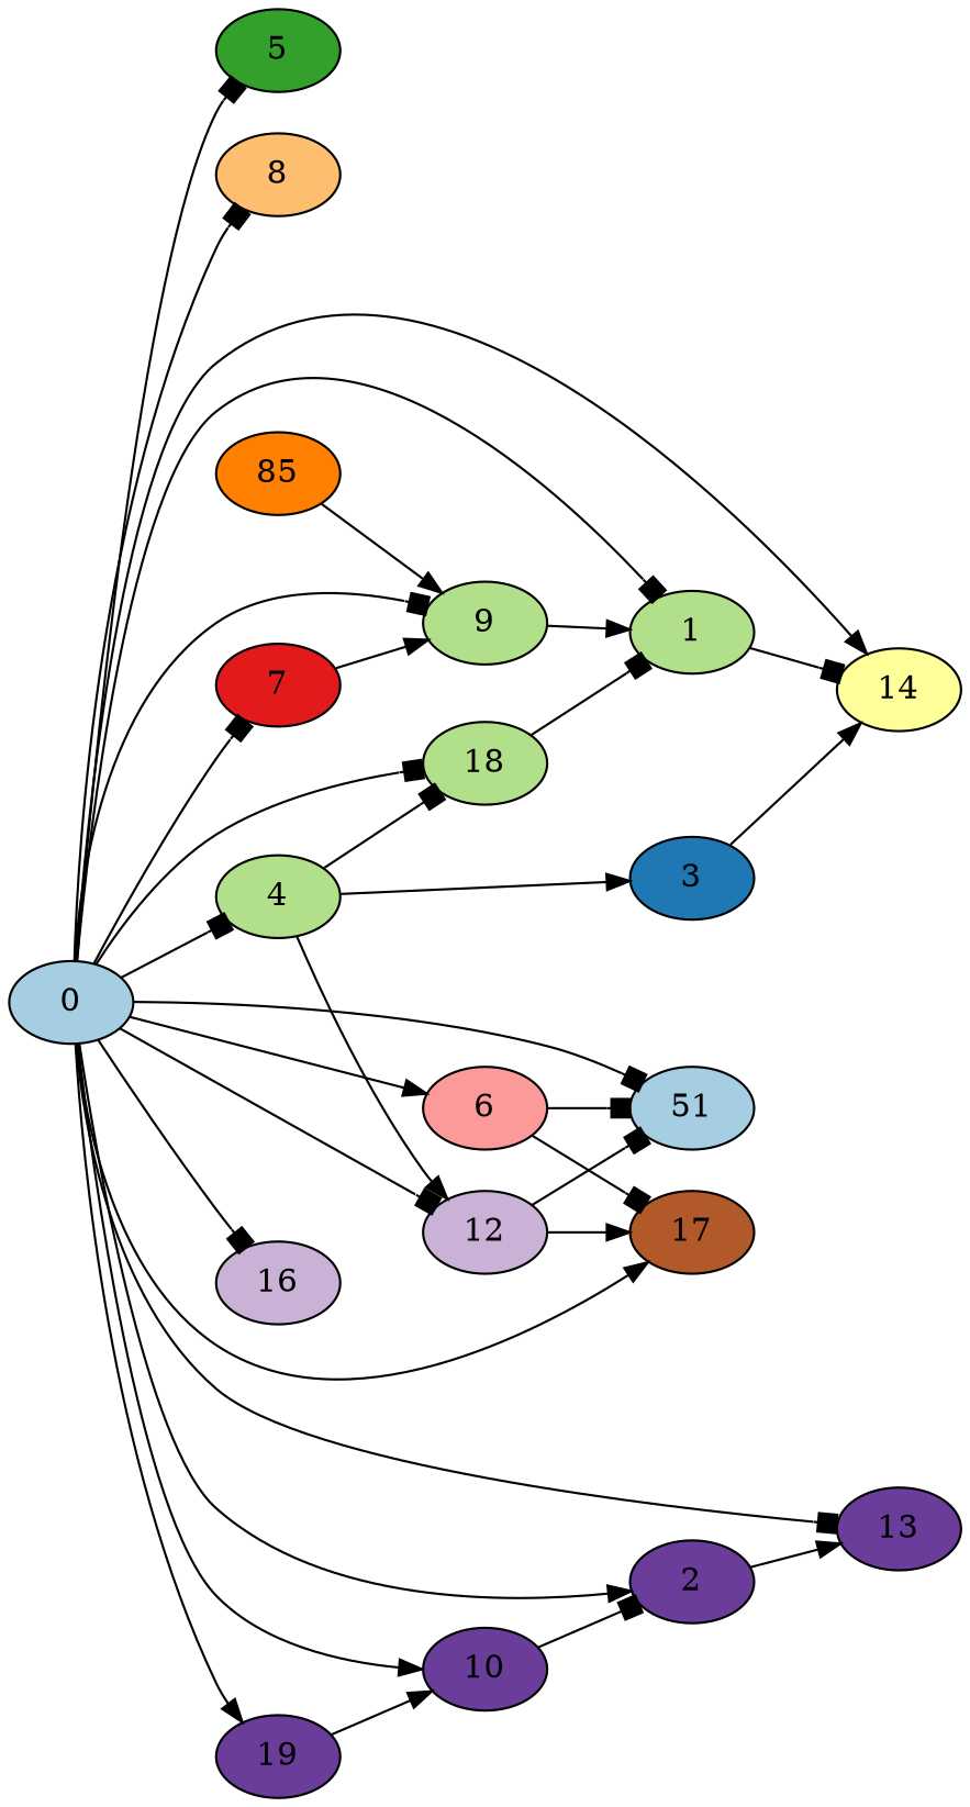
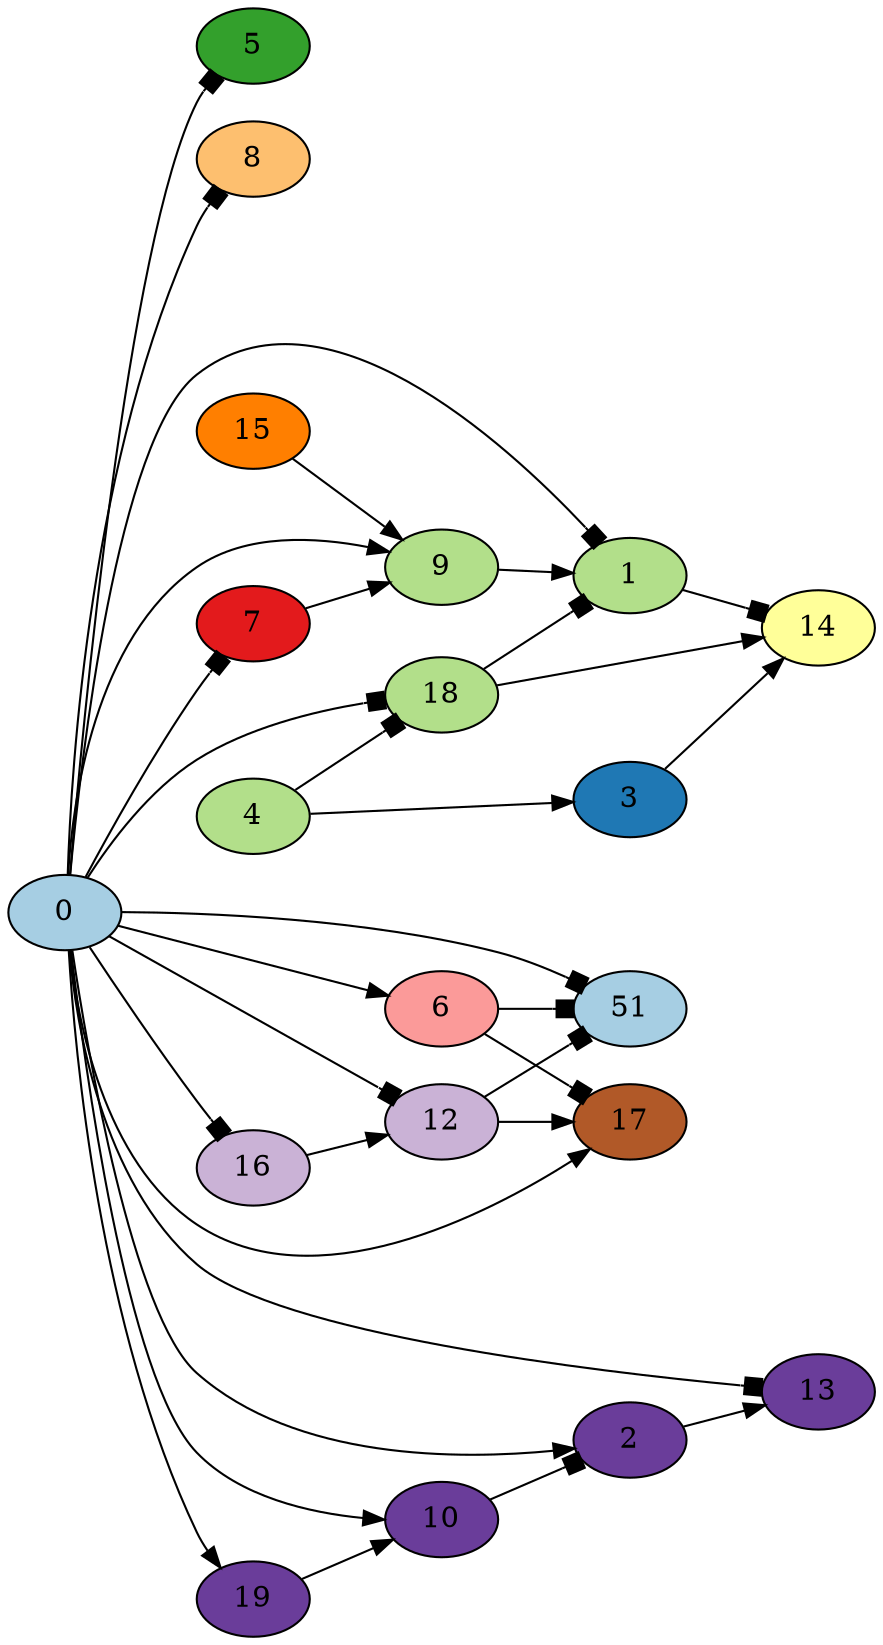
  digraph {
    rankdir=LR
    node [block_id=9 fillcolor="#b2df8a" fontcolor=black level=1 style=filled]
    edge [arrowhead=box]
    0 [block_id=0 fillcolor="#a6cee3" level=0]
    1 [block_id=14 level=3]
    2 [fillcolor="#6a3d9a" level=3]
    4 [block_id=2]
    5 [block_id=3 fillcolor="#33a02c"]
    6 [block_id=4 fillcolor="#fb9a99"]
    7 [block_id=5 fillcolor="#e31a1c"]
    8 [block_id=6 fillcolor="#fdbf6f"]
    9 [block_id=13 level=2]
    10 [fillcolor="#6a3d9a" level=2]
    n11 [block_id=12 fillcolor="#a6cee3" label=51 level=3]
    12 [block_id=8 fillcolor="#cab2d6" level=2]
    13 [fillcolor="#6a3d9a" level=4]
    14 [block_id=10 fillcolor="#ffff99" level=4]
    16 [block_id=8 fillcolor="#cab2d6"]
    17 [block_id=11 fillcolor="#b15928" level=3]
    18 [block_id=2 level=2]
    19 [fillcolor="#6a3d9a"]
    3 [block_id=1 fillcolor="#1f78b4"]
-   15 [block_id=7 fillcolor="#ff7f00" label=85]
+   15 [block_id=7 fillcolor="#ff7f00"]
    0 -> 1
    0 -> 2 [arrowhead=normal]
-   0 -> 4
    0 -> 5
    0 -> 6 [arrowhead=normal]
    0 -> 7
    0 -> 8
-   0 -> 9
+   0 -> 9 [arrowhead=normal]
    0 -> 10 [arrowhead=normal]
    0 -> n11
    0 -> 12
    0 -> 13
-   0 -> 14 [arrowhead=normal]
+   18 -> 14 [arrowhead=normal]
    0 -> 16
    0 -> 17 [arrowhead=normal]
    0 -> 18
    0 -> 19 [arrowhead=normal]
    1 -> 14
    2 -> 13 [arrowhead=normal]
    4 -> 18
    4 -> 3 [arrowhead=normal]
    6 -> n11
    6 -> 17
    7 -> 9 [arrowhead=normal]
    9 -> 1 [arrowhead=normal]
    10 -> 2
    12 -> n11
    12 -> 17 [arrowhead=normal]
-   4 -> 12 [arrowhead=normal]
+   16 -> 12 [arrowhead=normal]
    18 -> 1
    19 -> 10 [arrowhead=normal]
    3 -> 14 [arrowhead=normal]
    15 -> 9 [arrowhead=normal]
  }
